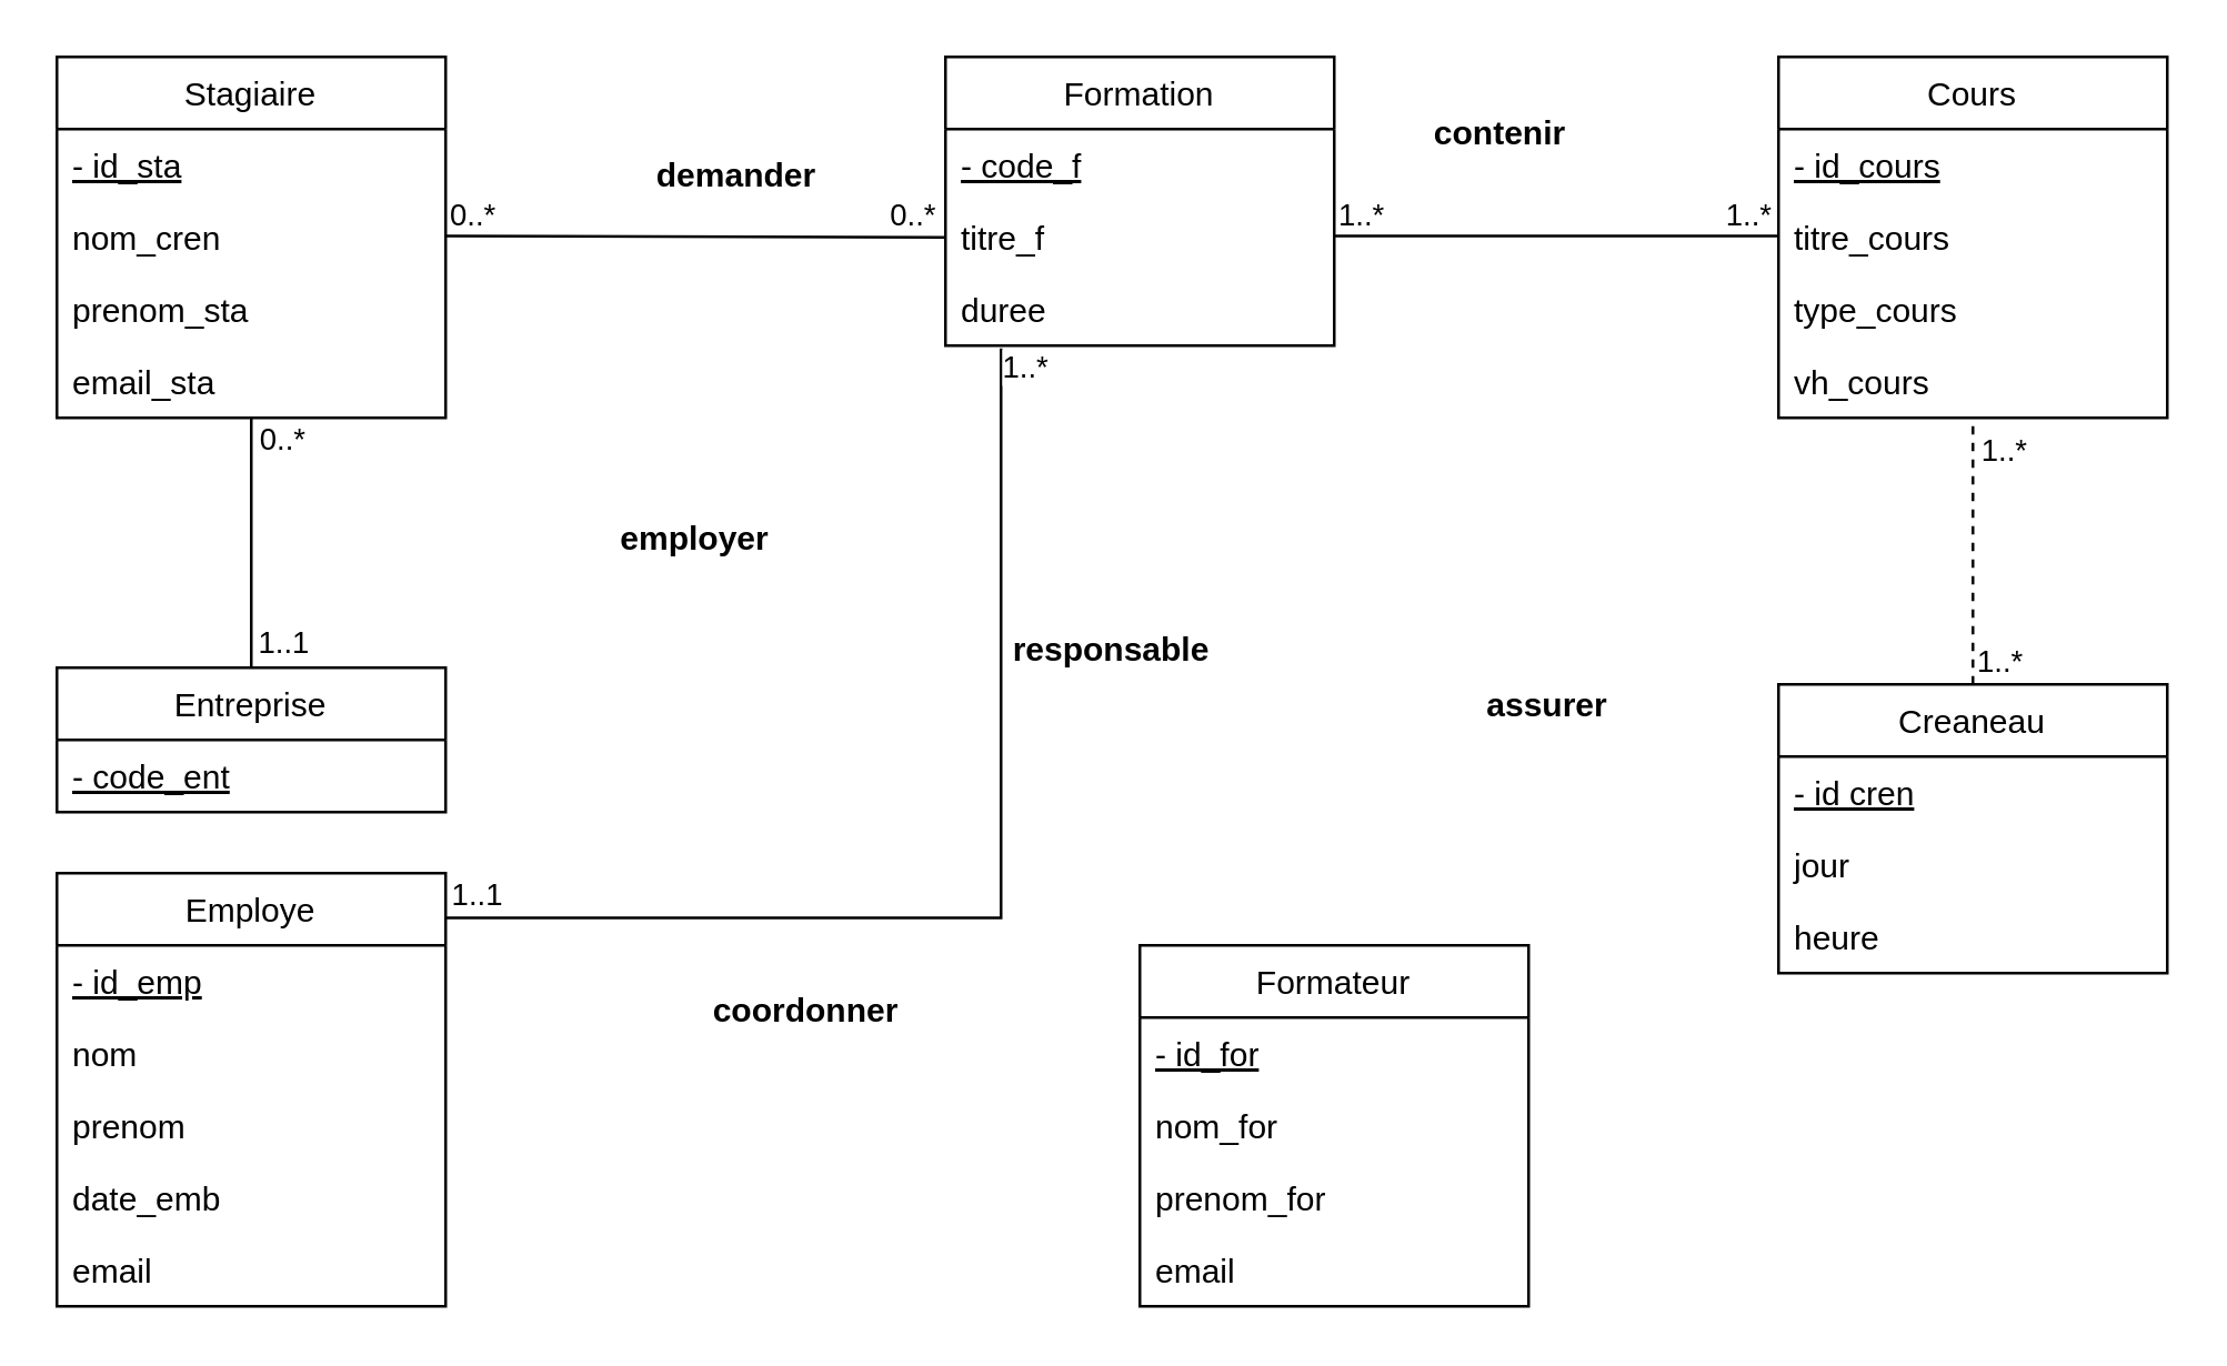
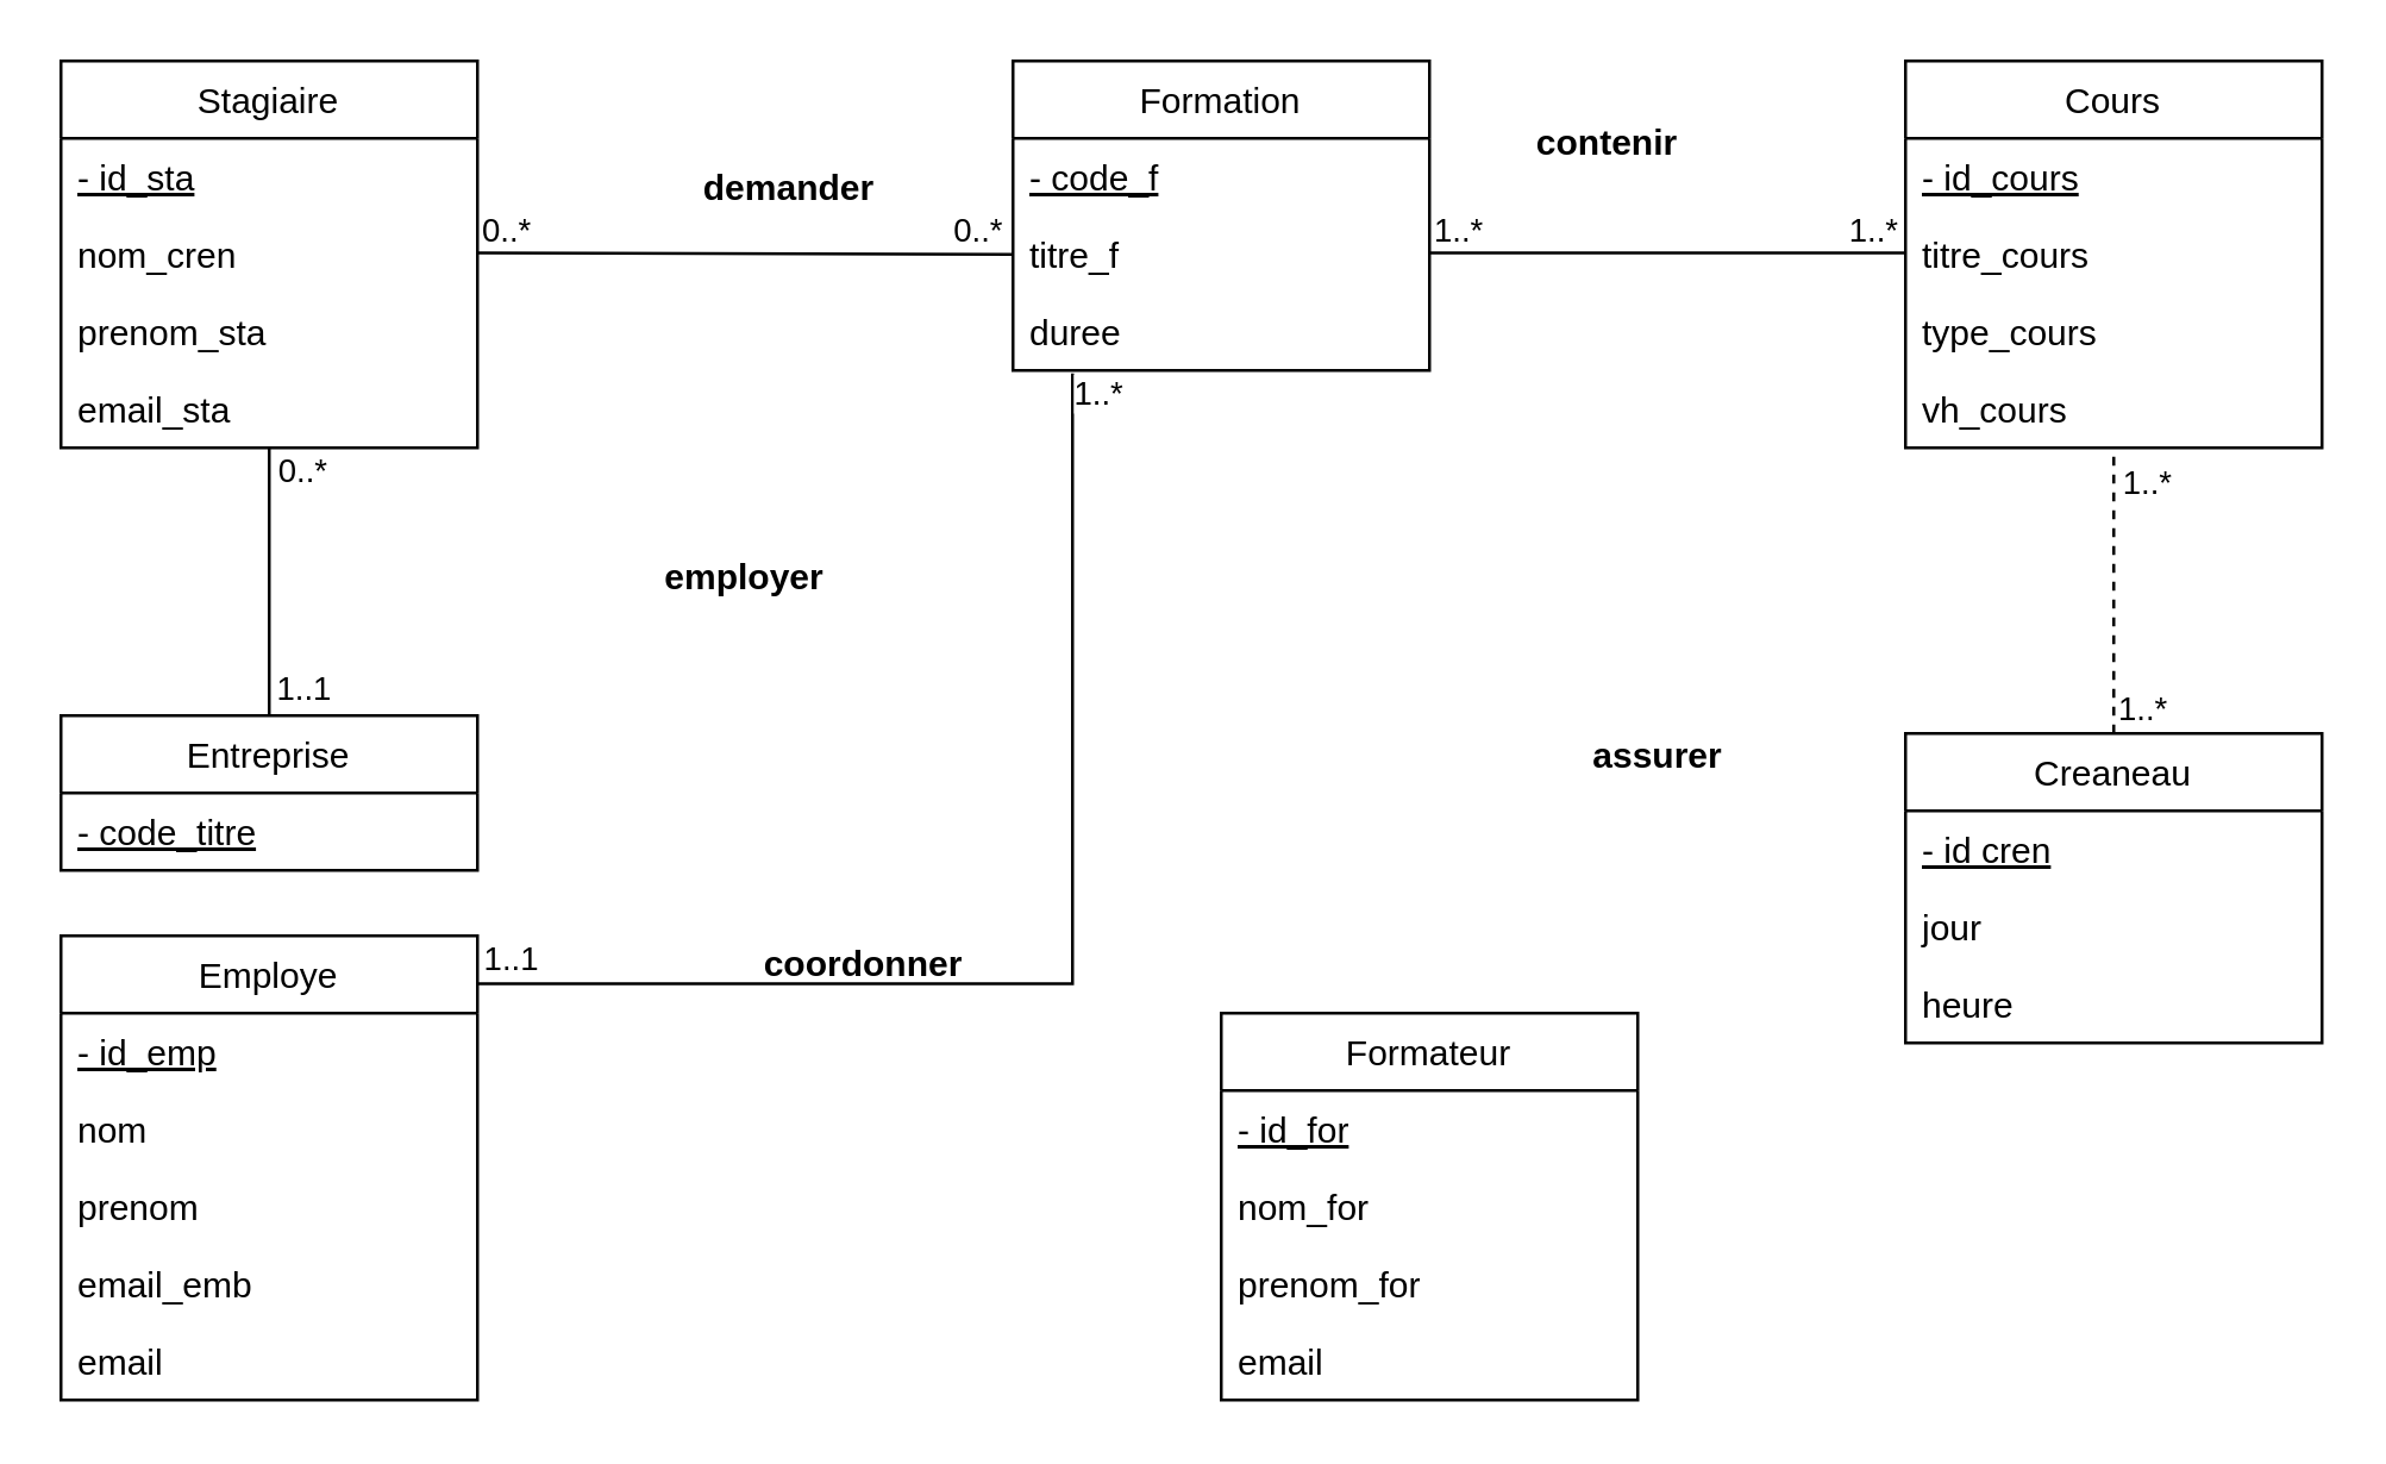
  <mxCell id="0" />
  <mxCell id="1" parent="0" />
  <mxCell id="2" value="Stagiaire" style="swimlane;fontStyle=0;childLayout=stackLayout;horizontal=1;startSize=26;fillColor=none;horizontalStack=0;resizeParent=1;resizeParentMax=0;resizeLast=0;collapsible=1;marginBottom=0;" parent="1" vertex="1"><mxGeometry x="20" y="20" width="140" height="130" as="geometry"><mxRectangle x="40" y="40" width="80" height="26" as="alternateBounds" /></mxGeometry></mxCell>
  <mxCell id="3" value="- id_sta" style="text;strokeColor=none;fillColor=none;align=left;verticalAlign=top;spacingLeft=4;spacingRight=4;overflow=hidden;rotatable=0;points=[[0,0.5],[1,0.5]];portConstraint=eastwest;fontStyle=4" parent="2" vertex="1"><mxGeometry y="26" width="140" height="26" as="geometry" /></mxCell>
  <mxCell id="4" value="nom_cren" style="text;strokeColor=none;fillColor=none;align=left;verticalAlign=top;spacingLeft=4;spacingRight=4;overflow=hidden;rotatable=0;points=[[0,0.5],[1,0.5]];portConstraint=eastwest;" parent="2" vertex="1"><mxGeometry y="52" width="140" height="26" as="geometry" /></mxCell>
  <mxCell id="5" value="prenom_sta" style="text;strokeColor=none;fillColor=none;align=left;verticalAlign=top;spacingLeft=4;spacingRight=4;overflow=hidden;rotatable=0;points=[[0,0.5],[1,0.5]];portConstraint=eastwest;" parent="2" vertex="1"><mxGeometry y="78" width="140" height="26" as="geometry" /></mxCell>
  <mxCell id="6" value="email_sta" style="text;strokeColor=none;fillColor=none;align=left;verticalAlign=top;spacingLeft=4;spacingRight=4;overflow=hidden;rotatable=0;points=[[0,0.5],[1,0.5]];portConstraint=eastwest;" parent="2" vertex="1"><mxGeometry y="104" width="140" height="26" as="geometry" /></mxCell>
  <mxCell id="7" value="Formation" style="swimlane;fontStyle=0;childLayout=stackLayout;horizontal=1;startSize=26;fillColor=none;horizontalStack=0;resizeParent=1;resizeParentMax=0;resizeLast=0;collapsible=1;marginBottom=0;" parent="1" vertex="1"><mxGeometry x="340" y="20" width="140" height="104" as="geometry" /></mxCell>
  <mxCell id="8" value="- code_f" style="text;strokeColor=none;fillColor=none;align=left;verticalAlign=top;spacingLeft=4;spacingRight=4;overflow=hidden;rotatable=0;points=[[0,0.5],[1,0.5]];portConstraint=eastwest;fontStyle=4" parent="7" vertex="1"><mxGeometry y="26" width="140" height="26" as="geometry" /></mxCell>
  <mxCell id="9" value="titre_f" style="text;strokeColor=none;fillColor=none;align=left;verticalAlign=top;spacingLeft=4;spacingRight=4;overflow=hidden;rotatable=0;points=[[0,0.5],[1,0.5]];portConstraint=eastwest;" parent="7" vertex="1"><mxGeometry y="52" width="140" height="26" as="geometry" /></mxCell>
  <mxCell id="10" value="duree" style="text;strokeColor=none;fillColor=none;align=left;verticalAlign=top;spacingLeft=4;spacingRight=4;overflow=hidden;rotatable=0;points=[[0,0.5],[1,0.5]];portConstraint=eastwest;" parent="7" vertex="1"><mxGeometry y="78" width="140" height="26" as="geometry" /></mxCell>
  <mxCell id="11" value="Cours" style="swimlane;fontStyle=0;childLayout=stackLayout;horizontal=1;startSize=26;fillColor=none;horizontalStack=0;resizeParent=1;resizeParentMax=0;resizeLast=0;collapsible=1;marginBottom=0;" parent="1" vertex="1"><mxGeometry x="640" y="20" width="140" height="130" as="geometry" /></mxCell>
  <mxCell id="12" value="- id_cours" style="text;strokeColor=none;fillColor=none;align=left;verticalAlign=top;spacingLeft=4;spacingRight=4;overflow=hidden;rotatable=0;points=[[0,0.5],[1,0.5]];portConstraint=eastwest;fontStyle=4" parent="11" vertex="1"><mxGeometry y="26" width="140" height="26" as="geometry" /></mxCell>
  <mxCell id="13" value="titre_cours" style="text;strokeColor=none;fillColor=none;align=left;verticalAlign=top;spacingLeft=4;spacingRight=4;overflow=hidden;rotatable=0;points=[[0,0.5],[1,0.5]];portConstraint=eastwest;" parent="11" vertex="1"><mxGeometry y="52" width="140" height="26" as="geometry" /></mxCell>
  <mxCell id="14" value="type_cours" style="text;strokeColor=none;fillColor=none;align=left;verticalAlign=top;spacingLeft=4;spacingRight=4;overflow=hidden;rotatable=0;points=[[0,0.5],[1,0.5]];portConstraint=eastwest;" parent="11" vertex="1"><mxGeometry y="78" width="140" height="26" as="geometry" /></mxCell>
  <mxCell id="15" value="vh_cours" style="text;strokeColor=none;fillColor=none;align=left;verticalAlign=top;spacingLeft=4;spacingRight=4;overflow=hidden;rotatable=0;points=[[0,0.5],[1,0.5]];portConstraint=eastwest;" parent="11" vertex="1"><mxGeometry y="104" width="140" height="26" as="geometry" /></mxCell>
  <mxCell id="16" value="Entreprise" style="swimlane;fontStyle=0;childLayout=stackLayout;horizontal=1;startSize=26;fillColor=none;horizontalStack=0;resizeParent=1;resizeParentMax=0;resizeLast=0;collapsible=1;marginBottom=0;" parent="1" vertex="1"><mxGeometry x="20" y="240" width="140" height="52" as="geometry" /></mxCell>
- <mxCell id="17" value="- code_ent" style="text;strokeColor=none;fillColor=none;align=left;verticalAlign=top;spacingLeft=4;spacingRight=4;overflow=hidden;rotatable=0;points=[[0,0.5],[1,0.5]];portConstraint=eastwest;fontStyle=4" parent="16" vertex="1"><mxGeometry y="26" width="140" height="26" as="geometry" /></mxCell>
+ <mxCell id="17" value="- code_titre" style="text;strokeColor=none;fillColor=none;align=left;verticalAlign=top;spacingLeft=4;spacingRight=4;overflow=hidden;rotatable=0;points=[[0,0.5],[1,0.5]];portConstraint=eastwest;fontStyle=4" parent="16" vertex="1"><mxGeometry y="26" width="140" height="26" as="geometry" /></mxCell>
  <mxCell id="18" value="Employe" style="swimlane;fontStyle=0;childLayout=stackLayout;horizontal=1;startSize=26;fillColor=none;horizontalStack=0;resizeParent=1;resizeParentMax=0;resizeLast=0;collapsible=1;marginBottom=0;" parent="1" vertex="1"><mxGeometry x="20" y="314" width="140" height="156" as="geometry" /></mxCell>
  <mxCell id="19" value="- id_emp" style="text;strokeColor=none;fillColor=none;align=left;verticalAlign=top;spacingLeft=4;spacingRight=4;overflow=hidden;rotatable=0;points=[[0,0.5],[1,0.5]];portConstraint=eastwest;fontStyle=4" parent="18" vertex="1"><mxGeometry y="26" width="140" height="26" as="geometry" /></mxCell>
  <mxCell id="20" value="nom" style="text;strokeColor=none;fillColor=none;align=left;verticalAlign=top;spacingLeft=4;spacingRight=4;overflow=hidden;rotatable=0;points=[[0,0.5],[1,0.5]];portConstraint=eastwest;" parent="18" vertex="1"><mxGeometry y="52" width="140" height="26" as="geometry" /></mxCell>
  <mxCell id="21" value="prenom" style="text;strokeColor=none;fillColor=none;align=left;verticalAlign=top;spacingLeft=4;spacingRight=4;overflow=hidden;rotatable=0;points=[[0,0.5],[1,0.5]];portConstraint=eastwest;" parent="18" vertex="1"><mxGeometry y="78" width="140" height="26" as="geometry" /></mxCell>
- <mxCell id="22" value="date_emb" style="text;strokeColor=none;fillColor=none;align=left;verticalAlign=top;spacingLeft=4;spacingRight=4;overflow=hidden;rotatable=0;points=[[0,0.5],[1,0.5]];portConstraint=eastwest;" parent="18" vertex="1"><mxGeometry y="104" width="140" height="26" as="geometry" /></mxCell>
+ <mxCell id="22" value="email_emb" style="text;strokeColor=none;fillColor=none;align=left;verticalAlign=top;spacingLeft=4;spacingRight=4;overflow=hidden;rotatable=0;points=[[0,0.5],[1,0.5]];portConstraint=eastwest;" parent="18" vertex="1"><mxGeometry y="104" width="140" height="26" as="geometry" /></mxCell>
  <mxCell id="23" value="email" style="text;strokeColor=none;fillColor=none;align=left;verticalAlign=top;spacingLeft=4;spacingRight=4;overflow=hidden;rotatable=0;points=[[0,0.5],[1,0.5]];portConstraint=eastwest;" parent="18" vertex="1"><mxGeometry y="130" width="140" height="26" as="geometry" /></mxCell>
  <mxCell id="24" value="Formateur" style="swimlane;fontStyle=0;childLayout=stackLayout;horizontal=1;startSize=26;fillColor=none;horizontalStack=0;resizeParent=1;resizeParentMax=0;resizeLast=0;collapsible=1;marginBottom=0;" parent="1" vertex="1"><mxGeometry x="410" y="340" width="140" height="130" as="geometry" /></mxCell>
  <mxCell id="25" value="- id_for" style="text;strokeColor=none;fillColor=none;align=left;verticalAlign=top;spacingLeft=4;spacingRight=4;overflow=hidden;rotatable=0;points=[[0,0.5],[1,0.5]];portConstraint=eastwest;fontStyle=4" parent="24" vertex="1"><mxGeometry y="26" width="140" height="26" as="geometry" /></mxCell>
  <mxCell id="26" value="nom_for" style="text;strokeColor=none;fillColor=none;align=left;verticalAlign=top;spacingLeft=4;spacingRight=4;overflow=hidden;rotatable=0;points=[[0,0.5],[1,0.5]];portConstraint=eastwest;" parent="24" vertex="1"><mxGeometry y="52" width="140" height="26" as="geometry" /></mxCell>
  <mxCell id="27" value="prenom_for" style="text;strokeColor=none;fillColor=none;align=left;verticalAlign=top;spacingLeft=4;spacingRight=4;overflow=hidden;rotatable=0;points=[[0,0.5],[1,0.5]];portConstraint=eastwest;" parent="24" vertex="1"><mxGeometry y="78" width="140" height="26" as="geometry" /></mxCell>
  <mxCell id="28" value="email" style="text;strokeColor=none;fillColor=none;align=left;verticalAlign=top;spacingLeft=4;spacingRight=4;overflow=hidden;rotatable=0;points=[[0,0.5],[1,0.5]];portConstraint=eastwest;" parent="24" vertex="1"><mxGeometry y="104" width="140" height="26" as="geometry" /></mxCell>
  <mxCell id="29" value="Creaneau" style="swimlane;fontStyle=0;childLayout=stackLayout;horizontal=1;startSize=26;fillColor=none;horizontalStack=0;resizeParent=1;resizeParentMax=0;resizeLast=0;collapsible=1;marginBottom=0;" parent="1" vertex="1"><mxGeometry x="640" y="246" width="140" height="104" as="geometry" /></mxCell>
  <mxCell id="30" value="- id cren" style="text;strokeColor=none;fillColor=none;align=left;verticalAlign=top;spacingLeft=4;spacingRight=4;overflow=hidden;rotatable=0;points=[[0,0.5],[1,0.5]];portConstraint=eastwest;fontStyle=4" parent="29" vertex="1"><mxGeometry y="26" width="140" height="26" as="geometry" /></mxCell>
  <mxCell id="31" value="jour" style="text;strokeColor=none;fillColor=none;align=left;verticalAlign=top;spacingLeft=4;spacingRight=4;overflow=hidden;rotatable=0;points=[[0,0.5],[1,0.5]];portConstraint=eastwest;" parent="29" vertex="1"><mxGeometry y="52" width="140" height="26" as="geometry" /></mxCell>
  <mxCell id="32" value="heure" style="text;strokeColor=none;fillColor=none;align=left;verticalAlign=top;spacingLeft=4;spacingRight=4;overflow=hidden;rotatable=0;points=[[0,0.5],[1,0.5]];portConstraint=eastwest;" parent="29" vertex="1"><mxGeometry y="78" width="140" height="26" as="geometry" /></mxCell>
  <mxCell id="33" value="" style="endArrow=none;html=1;edgeStyle=orthogonalEdgeStyle;rounded=0;" parent="1" edge="1"><mxGeometry relative="1" as="geometry"><mxPoint x="480" y="84.5" as="sourcePoint" /><mxPoint x="640" y="84.5" as="targetPoint" /></mxGeometry></mxCell>
  <mxCell id="34" value="1..*" style="edgeLabel;resizable=0;html=1;align=left;verticalAlign=bottom;" parent="33" connectable="0" vertex="1"><mxGeometry x="-1" relative="1" as="geometry" /></mxCell>
  <mxCell id="35" value="1..*" style="edgeLabel;resizable=0;html=1;align=right;verticalAlign=bottom;" parent="33" connectable="0" vertex="1"><mxGeometry x="1" relative="1" as="geometry"><mxPoint x="-2" as="offset" /></mxGeometry></mxCell>
  <mxCell id="36" value="" style="endArrow=none;html=1;edgeStyle=orthogonalEdgeStyle;rounded=0;entryX=0;entryY=0.5;entryDx=0;entryDy=0;" parent="1" target="9" edge="1"><mxGeometry relative="1" as="geometry"><mxPoint x="160" y="84.5" as="sourcePoint" /><mxPoint x="320" y="84.5" as="targetPoint" /></mxGeometry></mxCell>
  <mxCell id="37" value="0..*" style="edgeLabel;resizable=0;html=1;align=left;verticalAlign=bottom;" parent="36" connectable="0" vertex="1"><mxGeometry x="-1" relative="1" as="geometry" /></mxCell>
  <mxCell id="38" value="0..*" style="edgeLabel;resizable=0;html=1;align=right;verticalAlign=bottom;" parent="36" connectable="0" vertex="1"><mxGeometry x="1" relative="1" as="geometry"><mxPoint x="-3" as="offset" /></mxGeometry></mxCell>
  <mxCell id="39" value="" style="endArrow=none;html=1;edgeStyle=orthogonalEdgeStyle;rounded=0;entryX=1;entryY=0.103;entryDx=0;entryDy=0;entryPerimeter=0;" parent="1" target="18" edge="1"><mxGeometry relative="1" as="geometry"><mxPoint x="360" y="125" as="sourcePoint" /><mxPoint x="160" y="400" as="targetPoint" /><Array as="points"><mxPoint x="360" y="330" /></Array></mxGeometry></mxCell>
  <mxCell id="40" value="1..*" style="edgeLabel;resizable=0;html=1;align=left;verticalAlign=bottom;" parent="39" connectable="0" vertex="1"><mxGeometry x="-1" relative="1" as="geometry"><mxPoint x="-1" y="15" as="offset" /></mxGeometry></mxCell>
  <mxCell id="41" value="1..1" style="edgeLabel;resizable=0;html=1;align=right;verticalAlign=bottom;" parent="39" connectable="0" vertex="1"><mxGeometry x="1" relative="1" as="geometry"><mxPoint x="21" as="offset" /></mxGeometry></mxCell>
  <mxCell id="42" value="" style="endArrow=none;html=1;edgeStyle=orthogonalEdgeStyle;rounded=0;" parent="1" edge="1"><mxGeometry relative="1" as="geometry"><mxPoint x="90" y="240" as="sourcePoint" /><mxPoint x="90" y="150" as="targetPoint" /></mxGeometry></mxCell>
  <mxCell id="43" value="1..1" style="edgeLabel;resizable=0;html=1;align=left;verticalAlign=bottom;" parent="42" connectable="0" vertex="1"><mxGeometry x="-1" relative="1" as="geometry"><mxPoint x="1" y="-1" as="offset" /></mxGeometry></mxCell>
  <mxCell id="44" value="0..*" style="edgeLabel;resizable=0;html=1;align=right;verticalAlign=bottom;" parent="42" connectable="0" vertex="1"><mxGeometry x="1" relative="1" as="geometry"><mxPoint x="20" y="16" as="offset" /></mxGeometry></mxCell>
  <mxCell id="45" value="" style="endArrow=none;html=1;edgeStyle=orthogonalEdgeStyle;rounded=0;entryX=0.5;entryY=1;entryDx=0;entryDy=0;exitX=0.5;exitY=0;exitDx=0;exitDy=0;dashed=1;" parent="1" source="29" target="11" edge="1"><mxGeometry relative="1" as="geometry"><mxPoint x="710" y="240" as="sourcePoint" /><mxPoint x="470" y="350" as="targetPoint" /></mxGeometry></mxCell>
  <mxCell id="46" value="1..*" style="edgeLabel;resizable=0;html=1;align=left;verticalAlign=bottom;" parent="45" connectable="0" vertex="1"><mxGeometry x="-1" relative="1" as="geometry" /></mxCell>
  <mxCell id="47" value="1..*" style="edgeLabel;resizable=0;html=1;align=right;verticalAlign=bottom;" parent="45" connectable="0" vertex="1"><mxGeometry x="1" relative="1" as="geometry"><mxPoint x="20" y="20" as="offset" /></mxGeometry></mxCell>
  <mxCell id="48" value="demander" style="text;align=center;fontStyle=1;verticalAlign=middle;spacingLeft=3;spacingRight=3;strokeColor=none;rotatable=0;points=[[0,0.5],[1,0.5]];portConstraint=eastwest;" parent="1" vertex="1"><mxGeometry x="225" y="49" width="80" height="26" as="geometry" /></mxCell>
  <mxCell id="49" value="contenir" style="text;align=center;fontStyle=1;verticalAlign=middle;spacingLeft=3;spacingRight=3;strokeColor=none;rotatable=0;points=[[0,0.5],[1,0.5]];portConstraint=eastwest;" parent="1" vertex="1"><mxGeometry x="500" y="34" width="80" height="26" as="geometry" /></mxCell>
  <mxCell id="50" value="employer" style="text;align=center;fontStyle=1;verticalAlign=middle;spacingLeft=3;spacingRight=3;strokeColor=none;rotatable=0;points=[[0,0.5],[1,0.5]];portConstraint=eastwest;" parent="1" vertex="1"><mxGeometry x="210" y="180" width="80" height="26" as="geometry" /></mxCell>
- <mxCell id="51" value="responsable" style="text;align=center;fontStyle=1;verticalAlign=middle;spacingLeft=3;spacingRight=3;strokeColor=none;rotatable=0;points=[[0,0.5],[1,0.5]];portConstraint=eastwest;" parent="1" vertex="1"><mxGeometry x="360" y="220" width="80" height="26" as="geometry" /></mxCell>
- <mxCell id="52" value="coordonner" style="text;align=center;fontStyle=1;verticalAlign=middle;spacingLeft=3;spacingRight=3;strokeColor=none;rotatable=0;points=[[0,0.5],[1,0.5]];portConstraint=eastwest;" parent="1" vertex="1"><mxGeometry x="250" y="350" width="80" height="26" as="geometry" /></mxCell>
+ <mxCell id="52" value="coordonner" style="text;align=center;fontStyle=1;verticalAlign=middle;spacingLeft=3;spacingRight=3;strokeColor=none;rotatable=0;points=[[0,0.5],[1,0.5]];portConstraint=eastwest;" parent="1" vertex="1"><mxGeometry x="250" y="310" width="80" height="26" as="geometry" /></mxCell>
  <mxCell id="53" value="assurer" style="text;align=center;fontStyle=1;verticalAlign=middle;spacingLeft=3;spacingRight=3;strokeColor=none;rotatable=0;points=[[0,0.5],[1,0.5]];portConstraint=eastwest;" parent="1" vertex="1"><mxGeometry x="517" y="240" width="80" height="26" as="geometry" /></mxCell>
